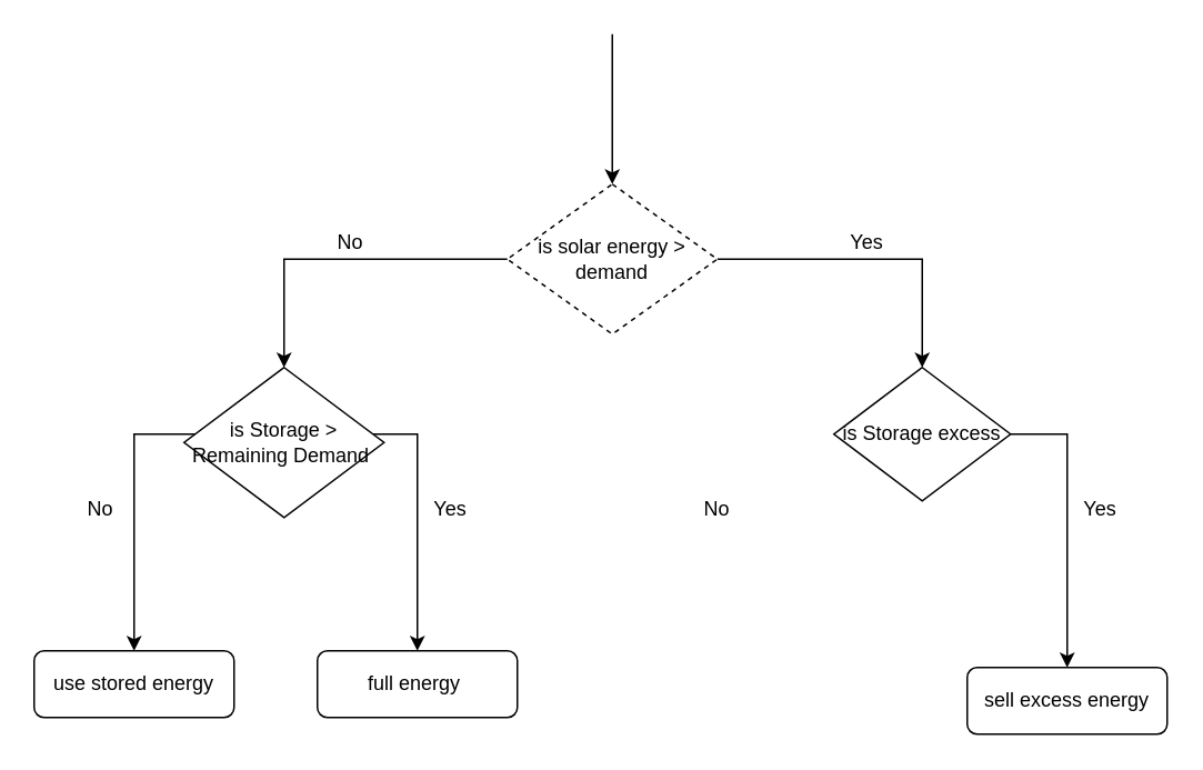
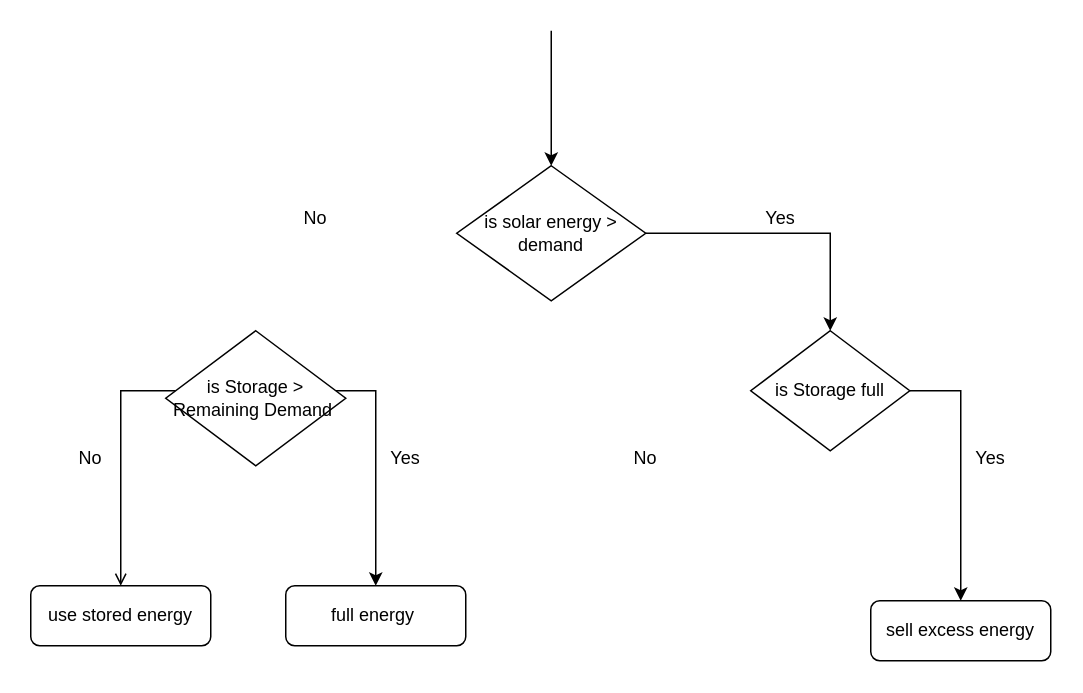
  <mxCell id="0" />
  <mxCell id="1" parent="0" />
  <mxCell id="2" value="use stored energy" style="rounded=1;whiteSpace=wrap;html=1;fontSize=12;glass=0;strokeWidth=1;shadow=0;" parent="1" vertex="1"><mxGeometry x="20" y="390" width="120" height="40" as="geometry" /></mxCell>
- <mxCell id="3" style="edgeStyle=orthogonalEdgeStyle;rounded=0;orthogonalLoop=1;jettySize=auto;html=1;entryX=0.5;entryY=0;entryDx=0;entryDy=0;" edge="1" parent="1" source="5" target="8"><mxGeometry relative="1" as="geometry" /></mxCell>
  <mxCell id="4" style="edgeStyle=orthogonalEdgeStyle;rounded=0;orthogonalLoop=1;jettySize=auto;html=1;entryX=0.5;entryY=0;entryDx=0;entryDy=0;" edge="1" parent="1" source="5" target="10"><mxGeometry relative="1" as="geometry" /></mxCell>
- <mxCell id="5" value="is solar energy &amp;gt; demand" style="rhombus;whiteSpace=wrap;html=1;dashed=1;" vertex="1" parent="1"><mxGeometry x="304" y="110" width="126" height="90" as="geometry" /></mxCell>
- <mxCell id="6" style="edgeStyle=orthogonalEdgeStyle;rounded=0;orthogonalLoop=1;jettySize=auto;html=1;entryX=0.5;entryY=0;entryDx=0;entryDy=0;" edge="1" parent="1" source="8" target="2"><mxGeometry relative="1" as="geometry"><Array as="points"><mxPoint x="80" y="260" /></Array></mxGeometry></mxCell>
+ <mxCell id="5" value="is solar energy &amp;gt; demand" style="rhombus;whiteSpace=wrap;html=1;" vertex="1" parent="1"><mxGeometry x="304" y="110" width="126" height="90" as="geometry" /></mxCell>
+ <mxCell id="6" style="edgeStyle=orthogonalEdgeStyle;rounded=0;orthogonalLoop=1;jettySize=auto;html=1;entryX=0.5;entryY=0;entryDx=0;entryDy=0;endArrow=open;" edge="1" parent="1" source="8" target="2"><mxGeometry relative="1" as="geometry"><Array as="points"><mxPoint x="80" y="260" /></Array></mxGeometry></mxCell>
  <mxCell id="7" style="edgeStyle=orthogonalEdgeStyle;rounded=0;orthogonalLoop=1;jettySize=auto;html=1;entryX=0.5;entryY=0;entryDx=0;entryDy=0;" edge="1" parent="1" source="8" target="14"><mxGeometry relative="1" as="geometry"><Array as="points"><mxPoint x="250" y="260" /></Array></mxGeometry></mxCell>
  <mxCell id="8" value="is Storage &amp;gt; Remaining Demand&amp;nbsp;" style="rhombus;whiteSpace=wrap;html=1;" vertex="1" parent="1"><mxGeometry x="110" y="220" width="120" height="90" as="geometry" /></mxCell>
  <mxCell id="9" style="edgeStyle=orthogonalEdgeStyle;rounded=0;orthogonalLoop=1;jettySize=auto;html=1;entryX=0.5;entryY=0;entryDx=0;entryDy=0;" edge="1" parent="1" source="10" target="15"><mxGeometry relative="1" as="geometry"><Array as="points"><mxPoint x="640" y="260" /></Array></mxGeometry></mxCell>
- <mxCell id="10" value="is Storage excess" style="rhombus;whiteSpace=wrap;html=1;" vertex="1" parent="1"><mxGeometry x="500" y="220" width="106" height="80" as="geometry" /></mxCell>
+ <mxCell id="10" value="is Storage full" style="rhombus;whiteSpace=wrap;html=1;" vertex="1" parent="1"><mxGeometry x="500" y="220" width="106" height="80" as="geometry" /></mxCell>
  <mxCell id="11" value="No" style="text;html=1;align=center;verticalAlign=middle;whiteSpace=wrap;rounded=0;" vertex="1" parent="1"><mxGeometry x="180" y="130" width="60" height="30" as="geometry" /></mxCell>
  <mxCell id="12" value="Yes" style="text;html=1;align=center;verticalAlign=middle;whiteSpace=wrap;rounded=0;" vertex="1" parent="1"><mxGeometry x="490" y="130" width="60" height="30" as="geometry" /></mxCell>
  <mxCell id="13" value="No" style="text;html=1;align=center;verticalAlign=middle;whiteSpace=wrap;rounded=0;" vertex="1" parent="1"><mxGeometry x="30" y="290" width="60" height="30" as="geometry" /></mxCell>
  <mxCell id="14" value="full energy&amp;nbsp;" style="rounded=1;whiteSpace=wrap;html=1;" vertex="1" parent="1"><mxGeometry x="190" y="390" width="120" height="40" as="geometry" /></mxCell>
  <mxCell id="15" value="sell excess energy" style="rounded=1;whiteSpace=wrap;html=1;" vertex="1" parent="1"><mxGeometry x="580" y="400" width="120" height="40" as="geometry" /></mxCell>
  <mxCell id="16" value="" style="endArrow=classic;html=1;rounded=0;entryX=0.5;entryY=0;entryDx=0;entryDy=0;" edge="1" parent="1" target="5"><mxGeometry width="50" height="50" relative="1" as="geometry"><mxPoint x="367" y="20" as="sourcePoint" /><mxPoint x="400" y="210" as="targetPoint" /></mxGeometry></mxCell>
  <mxCell id="17" value="Yes" style="text;html=1;align=center;verticalAlign=middle;whiteSpace=wrap;rounded=0;" vertex="1" parent="1"><mxGeometry x="240" y="290" width="60" height="30" as="geometry" /></mxCell>
  <mxCell id="18" value="Yes" style="text;html=1;align=center;verticalAlign=middle;whiteSpace=wrap;rounded=0;" vertex="1" parent="1"><mxGeometry x="630" y="290" width="60" height="30" as="geometry" /></mxCell>
  <mxCell id="19" value="No" style="text;html=1;align=center;verticalAlign=middle;whiteSpace=wrap;rounded=0;" vertex="1" parent="1"><mxGeometry x="400" y="290" width="60" height="30" as="geometry" /></mxCell>
